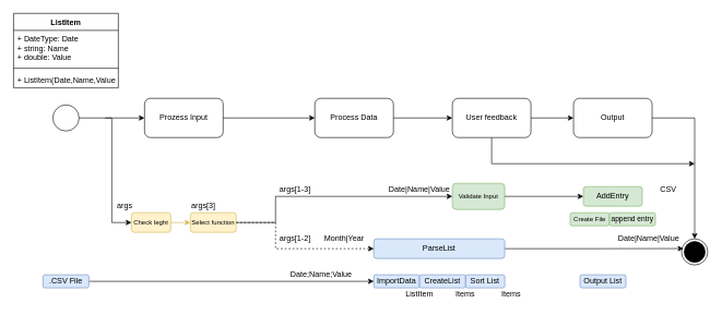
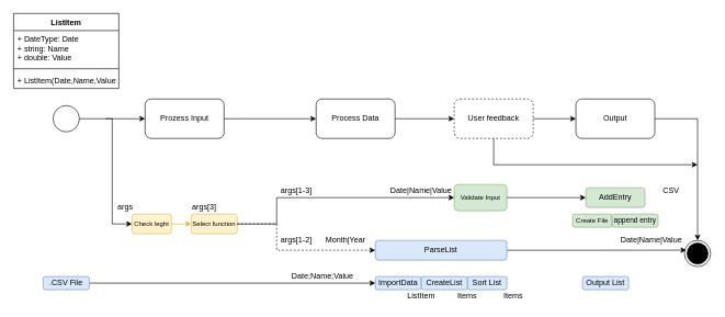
  <mxCell id="0" />
  <mxCell id="1" parent="0" />
  <mxCell id="2" value="" style="group" vertex="1" connectable="0" parent="1"><mxGeometry width="1060" height="440" as="geometry" x="20" y="20" /></mxCell>
  <mxCell id="3" value="" style="ellipse;whiteSpace=wrap;html=1;" vertex="1" parent="2"><mxGeometry x="60" y="139.998" width="40" height="40" as="geometry" /></mxCell>
  <mxCell id="4" value="Prozess Input" style="rounded=1;whiteSpace=wrap;html=1;" vertex="1" parent="2"><mxGeometry x="200" y="130" width="120" height="60" as="geometry" /></mxCell>
  <mxCell id="5" style="edgeStyle=orthogonalEdgeStyle;rounded=0;orthogonalLoop=1;jettySize=auto;html=1;exitX=1;exitY=0.5;exitDx=0;exitDy=0;" edge="1" parent="2" source="3" target="4"><mxGeometry relative="1" as="geometry"><mxPoint x="180" y="159.86" as="targetPoint" /></mxGeometry></mxCell>
  <mxCell id="6" style="edgeStyle=orthogonalEdgeStyle;rounded=0;orthogonalLoop=1;jettySize=auto;html=1;exitX=1;exitY=0.5;exitDx=0;exitDy=0;" edge="1" parent="2" source="4" target="7"><mxGeometry relative="1" as="geometry"><mxPoint x="500" y="159.86" as="targetPoint" /><mxPoint x="420.0" y="159.998" as="sourcePoint" /><Array as="points"><mxPoint x="340" y="159.998" /><mxPoint x="340" y="159.998" /></Array></mxGeometry></mxCell>
  <mxCell id="7" value="Process Data" style="rounded=1;whiteSpace=wrap;html=1;" vertex="1" parent="2"><mxGeometry x="460" y="130" width="120" height="60" as="geometry" /></mxCell>
  <mxCell id="8" style="edgeStyle=orthogonalEdgeStyle;rounded=0;orthogonalLoop=1;jettySize=auto;html=1;exitX=1;exitY=0.5;exitDx=0;exitDy=0;" edge="1" parent="2" source="7" target="10"><mxGeometry relative="1" as="geometry"><mxPoint x="700" y="159.86" as="targetPoint" /><mxPoint x="620.0" y="159.998" as="sourcePoint" /></mxGeometry></mxCell>
  <mxCell id="9" style="edgeStyle=orthogonalEdgeStyle;rounded=0;orthogonalLoop=1;jettySize=auto;html=1;exitX=0.5;exitY=1;exitDx=0;exitDy=0;" edge="1" parent="2" source="10"><mxGeometry relative="1" as="geometry"><mxPoint x="1040" y="230" as="targetPoint" /><Array as="points"><mxPoint x="730" y="230" /></Array></mxGeometry></mxCell>
- <mxCell id="10" value="User feedback" style="rounded=1;whiteSpace=wrap;html=1;" vertex="1" parent="2"><mxGeometry x="670" y="130" width="120" height="60" as="geometry" /></mxCell>
+ <mxCell id="10" value="User feedback" style="rounded=1;whiteSpace=wrap;html=1;dashed=1;" vertex="1" parent="2"><mxGeometry x="670" y="130" width="120" height="60" as="geometry" /></mxCell>
  <mxCell id="11" value="" style="ellipse;html=1;shape=endState;fillColor=#000000;fontSize=7;" vertex="1" parent="2"><mxGeometry x="1020" y="344.998" width="40" height="40" as="geometry" /></mxCell>
  <mxCell id="12" style="edgeStyle=orthogonalEdgeStyle;rounded=0;orthogonalLoop=1;jettySize=auto;html=1;exitX=0;exitY=0.5;exitDx=0;exitDy=0;fontSize=7;entryX=0;entryY=0.5;entryDx=0;entryDy=0;" edge="1" parent="2" target="13"><mxGeometry relative="1" as="geometry"><mxPoint x="140" y="159.998" as="sourcePoint" /><Array as="points"><mxPoint x="150" y="160" /><mxPoint x="150" y="320" /><mxPoint x="180" y="320" /></Array></mxGeometry></mxCell>
  <mxCell id="13" value="&lt;font style=&quot;font-size: 10px&quot;&gt;Check leght&lt;/font&gt;" style="rounded=1;whiteSpace=wrap;html=1;strokeColor=#d6b656;fontSize=7;fillColor=#fff2cc;" vertex="1" parent="2"><mxGeometry x="180" y="304.998" width="60" height="30" as="geometry" /></mxCell>
  <mxCell id="14" value="&lt;font style=&quot;font-size: 10px&quot;&gt;Select function&lt;/font&gt;" style="rounded=1;whiteSpace=wrap;html=1;strokeColor=#d6b656;fontSize=7;fillColor=#fff2cc;" vertex="1" parent="2"><mxGeometry x="270" y="304.998" width="70" height="30" as="geometry" /></mxCell>
  <mxCell id="15" style="edgeStyle=orthogonalEdgeStyle;rounded=0;orthogonalLoop=1;jettySize=auto;html=1;exitX=1;exitY=0.5;exitDx=0;exitDy=0;fontSize=7;entryX=0;entryY=0.5;entryDx=0;entryDy=0;fillColor=#fff2cc;strokeColor=#d6b656;" edge="1" parent="2" source="13" target="14"><mxGeometry relative="1" as="geometry"><mxPoint x="260" y="305" as="targetPoint" /></mxGeometry></mxCell>
  <mxCell id="16" value="&lt;font style=&quot;font-size: 10px&quot;&gt;Create File&lt;/font&gt;" style="rounded=1;whiteSpace=wrap;html=1;strokeColor=#82b366;fontSize=7;fillColor=#d5e8d4;" vertex="1" parent="2"><mxGeometry x="850" y="305" width="60" height="20" as="geometry" /></mxCell>
  <mxCell id="17" value="&lt;font style=&quot;font-size: 11px&quot;&gt;append entry&lt;/font&gt;" style="rounded=1;whiteSpace=wrap;html=1;strokeColor=#82b366;fontSize=7;fillColor=#d5e8d4;" vertex="1" parent="2"><mxGeometry x="910" y="305" width="70" height="20" as="geometry" /></mxCell>
  <mxCell id="18" style="edgeStyle=orthogonalEdgeStyle;rounded=0;orthogonalLoop=1;jettySize=auto;html=1;exitX=1;exitY=0.5;exitDx=0;exitDy=0;entryX=0.5;entryY=0;entryDx=0;entryDy=0;" edge="1" parent="2" source="19" target="11"><mxGeometry relative="1" as="geometry" /></mxCell>
  <mxCell id="19" value="Output" style="rounded=1;whiteSpace=wrap;html=1;" vertex="1" parent="2"><mxGeometry x="855" y="130" width="120" height="60" as="geometry" /></mxCell>
  <mxCell id="20" style="edgeStyle=orthogonalEdgeStyle;rounded=0;orthogonalLoop=1;jettySize=auto;html=1;exitX=1;exitY=0.5;exitDx=0;exitDy=0;entryX=0;entryY=0.5;entryDx=0;entryDy=0;" edge="1" parent="2" source="10" target="19"><mxGeometry relative="1" as="geometry" /></mxCell>
  <mxCell id="21" value="&lt;font style=&quot;font-size: 10px&quot;&gt;Validate Input&lt;/font&gt;" style="rounded=1;whiteSpace=wrap;html=1;fontSize=7;fillColor=#d5e8d4;strokeColor=#82b366;" vertex="1" parent="2"><mxGeometry x="670" y="260" width="80" height="40" as="geometry" /></mxCell>
  <mxCell id="22" style="edgeStyle=orthogonalEdgeStyle;rounded=0;orthogonalLoop=1;jettySize=auto;html=1;exitX=1;exitY=0.5;exitDx=0;exitDy=0;entryX=0;entryY=0.5;entryDx=0;entryDy=0;" edge="1" parent="2" source="14" target="21"><mxGeometry relative="1" as="geometry"><Array as="points"><mxPoint x="400" y="320" /><mxPoint x="400" y="280" /></Array></mxGeometry></mxCell>
  <mxCell id="23" style="edgeStyle=orthogonalEdgeStyle;rounded=0;orthogonalLoop=1;jettySize=auto;html=1;exitX=1;exitY=0.5;exitDx=0;exitDy=0;entryX=0.071;entryY=0.371;entryDx=0;entryDy=0;entryPerimeter=0;" edge="1" parent="2" source="24" target="11"><mxGeometry relative="1" as="geometry" /></mxCell>
  <mxCell id="24" value="ParseList" style="rounded=1;whiteSpace=wrap;html=1;fillColor=#dae8fc;strokeColor=#6c8ebf;" vertex="1" parent="2"><mxGeometry x="550" y="345" width="200" height="30" as="geometry" /></mxCell>
  <mxCell id="25" style="edgeStyle=orthogonalEdgeStyle;rounded=0;orthogonalLoop=1;jettySize=auto;html=1;exitX=1;exitY=0.5;exitDx=0;exitDy=0;entryX=0;entryY=0.5;entryDx=0;entryDy=0;dashed=1;" edge="1" parent="2" source="14" target="24"><mxGeometry relative="1" as="geometry"><Array as="points"><mxPoint x="400" y="320" /><mxPoint x="400" y="360" /></Array></mxGeometry></mxCell>
  <mxCell id="26" value="ImportData" style="rounded=1;whiteSpace=wrap;html=1;fillColor=#dae8fc;strokeColor=#6c8ebf;" vertex="1" parent="2"><mxGeometry x="550" y="400" width="70" height="20" as="geometry" /></mxCell>
  <mxCell id="27" value="Sort List" style="rounded=1;whiteSpace=wrap;html=1;fillColor=#dae8fc;strokeColor=#6c8ebf;" vertex="1" parent="2"><mxGeometry x="690" y="400" width="60" height="20" as="geometry" /></mxCell>
  <mxCell id="28" value="Output List" style="rounded=1;whiteSpace=wrap;html=1;fillColor=#dae8fc;strokeColor=#6c8ebf;" vertex="1" parent="2"><mxGeometry x="865" y="400" width="70" height="20" as="geometry" /></mxCell>
  <mxCell id="29" value="ListItem" style="text;html=1;strokeColor=none;fillColor=none;align=center;verticalAlign=middle;whiteSpace=wrap;rounded=0;" vertex="1" parent="2"><mxGeometry x="600" y="420" width="40" height="20" as="geometry" /></mxCell>
  <mxCell id="30" value="CreateList" style="rounded=1;whiteSpace=wrap;html=1;fillColor=#dae8fc;strokeColor=#6c8ebf;" vertex="1" parent="2"><mxGeometry x="620" y="400" width="70" height="20" as="geometry" /></mxCell>
  <mxCell id="31" value="Items" style="text;html=1;strokeColor=none;fillColor=none;align=center;verticalAlign=middle;whiteSpace=wrap;rounded=0;" vertex="1" parent="2"><mxGeometry x="670" y="420" width="40" height="20" as="geometry" /></mxCell>
  <mxCell id="32" value="Items" style="text;html=1;strokeColor=none;fillColor=none;align=center;verticalAlign=middle;whiteSpace=wrap;rounded=0;" vertex="1" parent="2"><mxGeometry x="740" y="420" width="40" height="20" as="geometry" /></mxCell>
  <mxCell id="33" value="args" style="text;html=1;strokeColor=none;fillColor=none;align=center;verticalAlign=middle;whiteSpace=wrap;rounded=0;" vertex="1" parent="2"><mxGeometry x="150" y="285" width="40" height="20" as="geometry" /></mxCell>
  <mxCell id="34" value="AddEntry" style="rounded=1;whiteSpace=wrap;html=1;fillColor=#d5e8d4;strokeColor=#82b366;" vertex="1" parent="2"><mxGeometry x="870" y="265" width="90" height="30" as="geometry" /></mxCell>
  <mxCell id="35" style="edgeStyle=orthogonalEdgeStyle;rounded=0;orthogonalLoop=1;jettySize=auto;html=1;exitX=1;exitY=0.5;exitDx=0;exitDy=0;" edge="1" parent="2" source="21" target="34"><mxGeometry relative="1" as="geometry" /></mxCell>
  <mxCell id="36" value="ListItem" style="swimlane;fontStyle=1;align=center;verticalAlign=top;childLayout=stackLayout;horizontal=1;startSize=26;horizontalStack=0;resizeParent=1;resizeParentMax=0;resizeLast=0;collapsible=1;marginBottom=0;" vertex="1" parent="2"><mxGeometry width="160" height="114" as="geometry" /></mxCell>
  <mxCell id="37" value="+ DateType: Date&#10;+ string: Name&#10;+ double: Value" style="text;strokeColor=none;fillColor=none;align=left;verticalAlign=top;spacingLeft=4;spacingRight=4;overflow=hidden;rotatable=0;points=[[0,0.5],[1,0.5]];portConstraint=eastwest;" vertex="1" parent="36"><mxGeometry y="26" width="160" height="54" as="geometry" /></mxCell>
  <mxCell id="38" value="" style="line;strokeWidth=1;fillColor=none;align=left;verticalAlign=middle;spacingTop=-1;spacingLeft=3;spacingRight=3;rotatable=0;labelPosition=right;points=[];portConstraint=eastwest;" vertex="1" parent="36"><mxGeometry y="80" width="160" height="8" as="geometry" /></mxCell>
  <mxCell id="39" value="+ ListItem(Date,Name,Value)" style="text;strokeColor=none;fillColor=none;align=left;verticalAlign=top;spacingLeft=4;spacingRight=4;overflow=hidden;rotatable=0;points=[[0,0.5],[1,0.5]];portConstraint=eastwest;" vertex="1" parent="36"><mxGeometry y="88" width="160" height="26" as="geometry" /></mxCell>
  <mxCell id="40" value="CSV" style="text;html=1;strokeColor=none;fillColor=none;align=center;verticalAlign=middle;whiteSpace=wrap;rounded=0;" vertex="1" parent="2"><mxGeometry x="980" y="260" width="40" height="20" as="geometry" /></mxCell>
  <mxCell id="41" value="Date|Name|Value" style="text;html=1;strokeColor=none;fillColor=none;align=center;verticalAlign=middle;whiteSpace=wrap;rounded=0;" vertex="1" parent="2"><mxGeometry x="570" y="260" width="100" height="20" as="geometry" /></mxCell>
  <mxCell id="42" value="args[3]" style="text;html=1;strokeColor=none;fillColor=none;align=center;verticalAlign=middle;whiteSpace=wrap;rounded=0;" vertex="1" parent="2"><mxGeometry x="270" y="285" width="40" height="20" as="geometry" /></mxCell>
  <mxCell id="43" value="args[1-3]" style="text;html=1;strokeColor=none;fillColor=none;align=center;verticalAlign=middle;whiteSpace=wrap;rounded=0;" vertex="1" parent="2"><mxGeometry x="400" y="260" width="60" height="20" as="geometry" /></mxCell>
  <mxCell id="44" value="args[1-2]" style="text;html=1;strokeColor=none;fillColor=none;align=center;verticalAlign=middle;whiteSpace=wrap;rounded=0;" vertex="1" parent="2"><mxGeometry x="400" y="335" width="60" height="20" as="geometry" /></mxCell>
  <mxCell id="45" value="Month|Year" style="text;html=1;strokeColor=none;fillColor=none;align=center;verticalAlign=middle;whiteSpace=wrap;rounded=0;" vertex="1" parent="2"><mxGeometry x="470" y="335" width="70" height="20" as="geometry" /></mxCell>
  <mxCell id="46" style="edgeStyle=orthogonalEdgeStyle;rounded=0;orthogonalLoop=1;jettySize=auto;html=1;exitX=0.5;exitY=1;exitDx=0;exitDy=0;" edge="1" parent="2" source="45" target="45"><mxGeometry relative="1" as="geometry" /></mxCell>
  <mxCell id="47" value="" style="endArrow=classic;html=1;entryX=0;entryY=0.5;entryDx=0;entryDy=0;" edge="1" parent="2" source="49" target="26"><mxGeometry width="50" height="50" relative="1" as="geometry"><mxPoint x="230" y="410" as="sourcePoint" /><mxPoint x="660" y="210" as="targetPoint" /></mxGeometry></mxCell>
  <mxCell id="48" value="Date;Name;Value" style="text;html=1;strokeColor=none;fillColor=none;align=center;verticalAlign=middle;whiteSpace=wrap;rounded=0;" vertex="1" parent="2"><mxGeometry x="420" y="390" width="100" height="20" as="geometry" /></mxCell>
  <mxCell id="49" value=".CSV File" style="rounded=1;whiteSpace=wrap;html=1;fillColor=#dae8fc;strokeColor=#6c8ebf;" vertex="1" parent="2"><mxGeometry x="45" y="400" width="70" height="20" as="geometry" /></mxCell>
  <mxCell id="50" value="Date|Name|Value" style="text;html=1;strokeColor=none;fillColor=none;align=center;verticalAlign=middle;whiteSpace=wrap;rounded=0;" vertex="1" parent="2"><mxGeometry x="920" y="335" width="100" height="20" as="geometry" /></mxCell>
